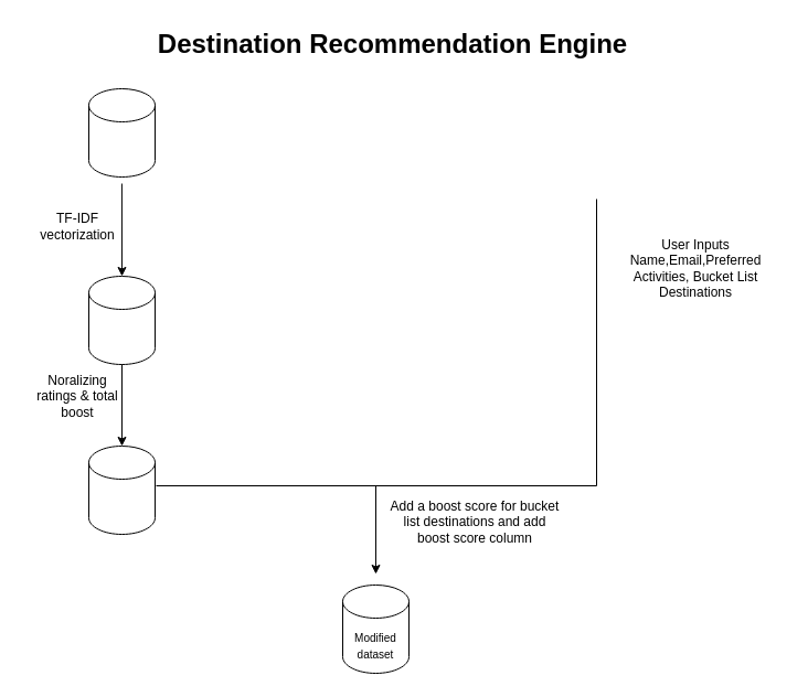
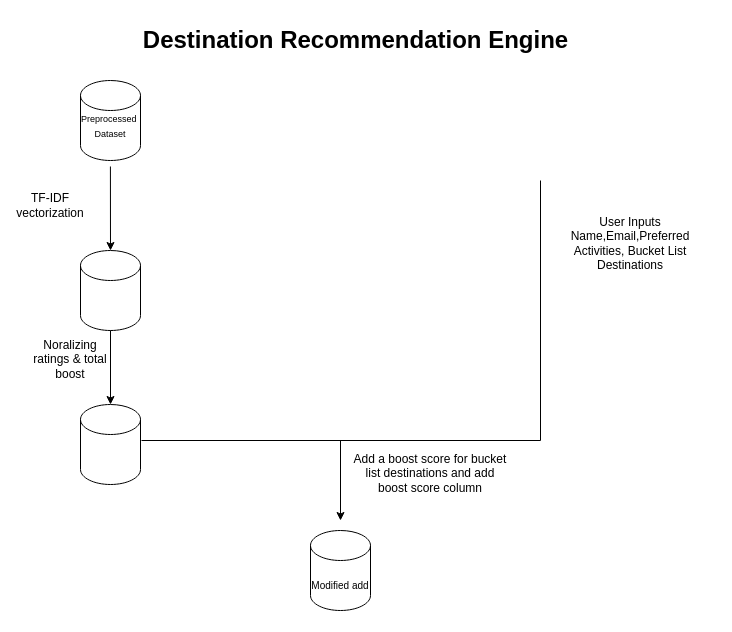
  <mxCell id="0" />
  <mxCell id="1" parent="0" />
  <mxCell id="2" value="Destination Recommendation Engine" style="text;strokeColor=none;fillColor=none;html=1;fontSize=24;fontStyle=1;verticalAlign=middle;align=center;" vertex="1" parent="1"><mxGeometry x="140" y="20" width="430" height="40" as="geometry" /></mxCell>
  <mxCell id="3" value="" style="shape=cylinder3;whiteSpace=wrap;html=1;boundedLbl=1;backgroundOutline=1;size=15;" vertex="1" parent="1"><mxGeometry x="80" y="80" width="60" height="80" as="geometry" /></mxCell>
  <mxCell id="4" value="&lt;div&gt;&lt;br&gt;&lt;/div&gt;" style="text;html=1;align=center;verticalAlign=middle;resizable=0;points=[];autosize=1;strokeColor=none;fillColor=none;" vertex="1" parent="1"><mxGeometry x="100" y="165" width="20" height="30" as="geometry" /></mxCell>
  <mxCell id="5" value="" style="shape=cylinder3;whiteSpace=wrap;html=1;boundedLbl=1;backgroundOutline=1;size=15;" vertex="1" parent="1"><mxGeometry x="80" y="250" width="60" height="80" as="geometry" /></mxCell>
  <mxCell id="6" value="" style="endArrow=classic;html=1;rounded=0;exitX=0.496;exitY=0.033;exitDx=0;exitDy=0;exitPerimeter=0;" edge="1" parent="1" source="4"><mxGeometry width="50" height="50" relative="1" as="geometry"><mxPoint x="520" y="360" as="sourcePoint" /><mxPoint x="110" y="250" as="targetPoint" /></mxGeometry></mxCell>
- <mxCell id="8" value="TF-IDF&lt;div&gt;vectorization&lt;/div&gt;" style="text;html=1;align=center;verticalAlign=middle;whiteSpace=wrap;rounded=0;" vertex="1" parent="1"><mxGeometry x="40" y="190" width="60" height="30" as="geometry" /></mxCell>
+ <mxCell id="7" value="&lt;font style=&quot;font-size: 9px;&quot;&gt;Preprocessed&amp;nbsp;&lt;/font&gt;&lt;div&gt;&lt;font style=&quot;font-size: 9px;&quot;&gt;Dataset&lt;/font&gt;&lt;/div&gt;" style="text;html=1;align=center;verticalAlign=middle;whiteSpace=wrap;rounded=0;" vertex="1" parent="1"><mxGeometry x="80" y="110" width="60" height="30" as="geometry" /></mxCell>
+ <mxCell id="8" value="TF-IDF&lt;div&gt;vectorization&lt;/div&gt;" style="text;html=1;align=center;verticalAlign=middle;whiteSpace=wrap;rounded=0;" vertex="1" parent="1"><mxGeometry x="20" y="190" width="60" height="30" as="geometry" /></mxCell>
  <mxCell id="9" value="" style="shape=cylinder3;whiteSpace=wrap;html=1;boundedLbl=1;backgroundOutline=1;size=15;" vertex="1" parent="1"><mxGeometry x="80" y="404" width="60" height="80" as="geometry" /></mxCell>
  <mxCell id="10" value="Noralizing&lt;div&gt;ratings &amp;amp; total boost&lt;/div&gt;" style="text;html=1;align=center;verticalAlign=middle;whiteSpace=wrap;rounded=0;" vertex="1" parent="1"><mxGeometry x="20" y="344" width="100" height="30" as="geometry" /></mxCell>
  <mxCell id="11" value="" style="endArrow=classic;html=1;rounded=0;entryX=0.5;entryY=0;entryDx=0;entryDy=0;entryPerimeter=0;exitX=0.5;exitY=1;exitDx=0;exitDy=0;exitPerimeter=0;" edge="1" parent="1" source="5" target="9"><mxGeometry width="50" height="50" relative="1" as="geometry"><mxPoint x="320" y="430" as="sourcePoint" /><mxPoint x="370" y="380" as="targetPoint" /></mxGeometry></mxCell>
  <mxCell id="12" value="User Inputs&lt;div&gt;Name,Email,Preferred Activities, Bucket List Destinations&lt;/div&gt;" style="text;html=1;align=center;verticalAlign=middle;whiteSpace=wrap;rounded=0;" vertex="1" parent="1"><mxGeometry x="550" y="210" width="160" height="65" as="geometry" /></mxCell>
  <mxCell id="13" value="" style="endArrow=none;html=1;rounded=0;" edge="1" parent="1"><mxGeometry width="50" height="50" relative="1" as="geometry"><mxPoint x="141" y="440" as="sourcePoint" /><mxPoint x="540" y="440" as="targetPoint" /></mxGeometry></mxCell>
  <mxCell id="14" value="" style="endArrow=none;html=1;rounded=0;" edge="1" parent="1"><mxGeometry width="50" height="50" relative="1" as="geometry"><mxPoint x="540" y="440" as="sourcePoint" /><mxPoint x="540" y="180" as="targetPoint" /></mxGeometry></mxCell>
  <mxCell id="15" value="" style="endArrow=classic;html=1;rounded=0;" edge="1" parent="1"><mxGeometry width="50" height="50" relative="1" as="geometry"><mxPoint x="340" y="440" as="sourcePoint" /><mxPoint x="340" y="520" as="targetPoint" /></mxGeometry></mxCell>
  <mxCell id="16" value="" style="shape=cylinder3;whiteSpace=wrap;html=1;boundedLbl=1;backgroundOutline=1;size=15;" vertex="1" parent="1"><mxGeometry x="310" y="530" width="60" height="80" as="geometry" /></mxCell>
- <mxCell id="17" value="&lt;font size=&quot;1&quot;&gt;Modified dataset&lt;/font&gt;" style="text;html=1;align=center;verticalAlign=middle;whiteSpace=wrap;rounded=0;" vertex="1" parent="1"><mxGeometry x="310" y="570" width="60" height="30" as="geometry" /></mxCell>
+ <mxCell id="17" value="&lt;font size=&quot;1&quot;&gt;Modified add&lt;/font&gt;" style="text;html=1;align=center;verticalAlign=middle;whiteSpace=wrap;rounded=0;" vertex="1" parent="1"><mxGeometry x="310" y="570" width="60" height="30" as="geometry" /></mxCell>
  <mxCell id="18" value="Add a boost score for bucket list destinations and add boost score column" style="text;html=1;align=center;verticalAlign=middle;whiteSpace=wrap;rounded=0;" vertex="1" parent="1"><mxGeometry x="350" y="440" width="160" height="65" as="geometry" /></mxCell>
